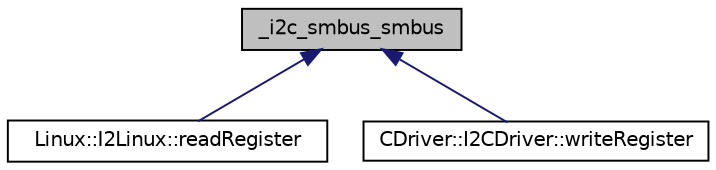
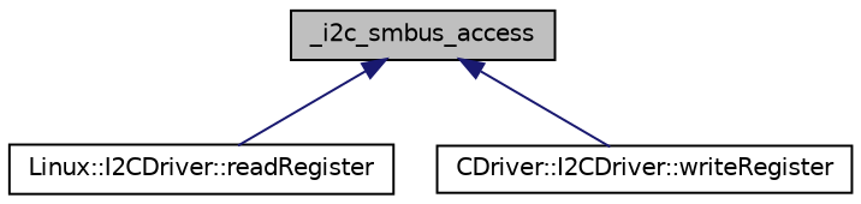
  digraph {
    fontname="DejaVu Sans"
    rankdir=TB
    node [color=black fillcolor=white fontname="DejaVu Sans" fontsize=10 shape=record style=filled]
    edge [color=midnightblue dir=back fontname="DejaVu Sans" fontsize=10 labelfontname=Helvetica labelfontsize=10 style=solid]
-   n1 [fillcolor=grey75 fontcolor=black height=0.2 label=_i2c_smbus_smbus width=0.4]
-   n2 [height=0.2 label="Linux::I2Linux::readRegister" width=0.4]
+   n1 [fillcolor=grey75 fontcolor=black height=0.2 label=_i2c_smbus_access width=0.4]
+   n2 [height=0.2 label="Linux::I2CDriver::readRegister" width=0.4]
    n3 [height=0.2 label="CDriver::I2CDriver::writeRegister" width=0.4]
    n1 -> n2
    n1 -> n3
  }
